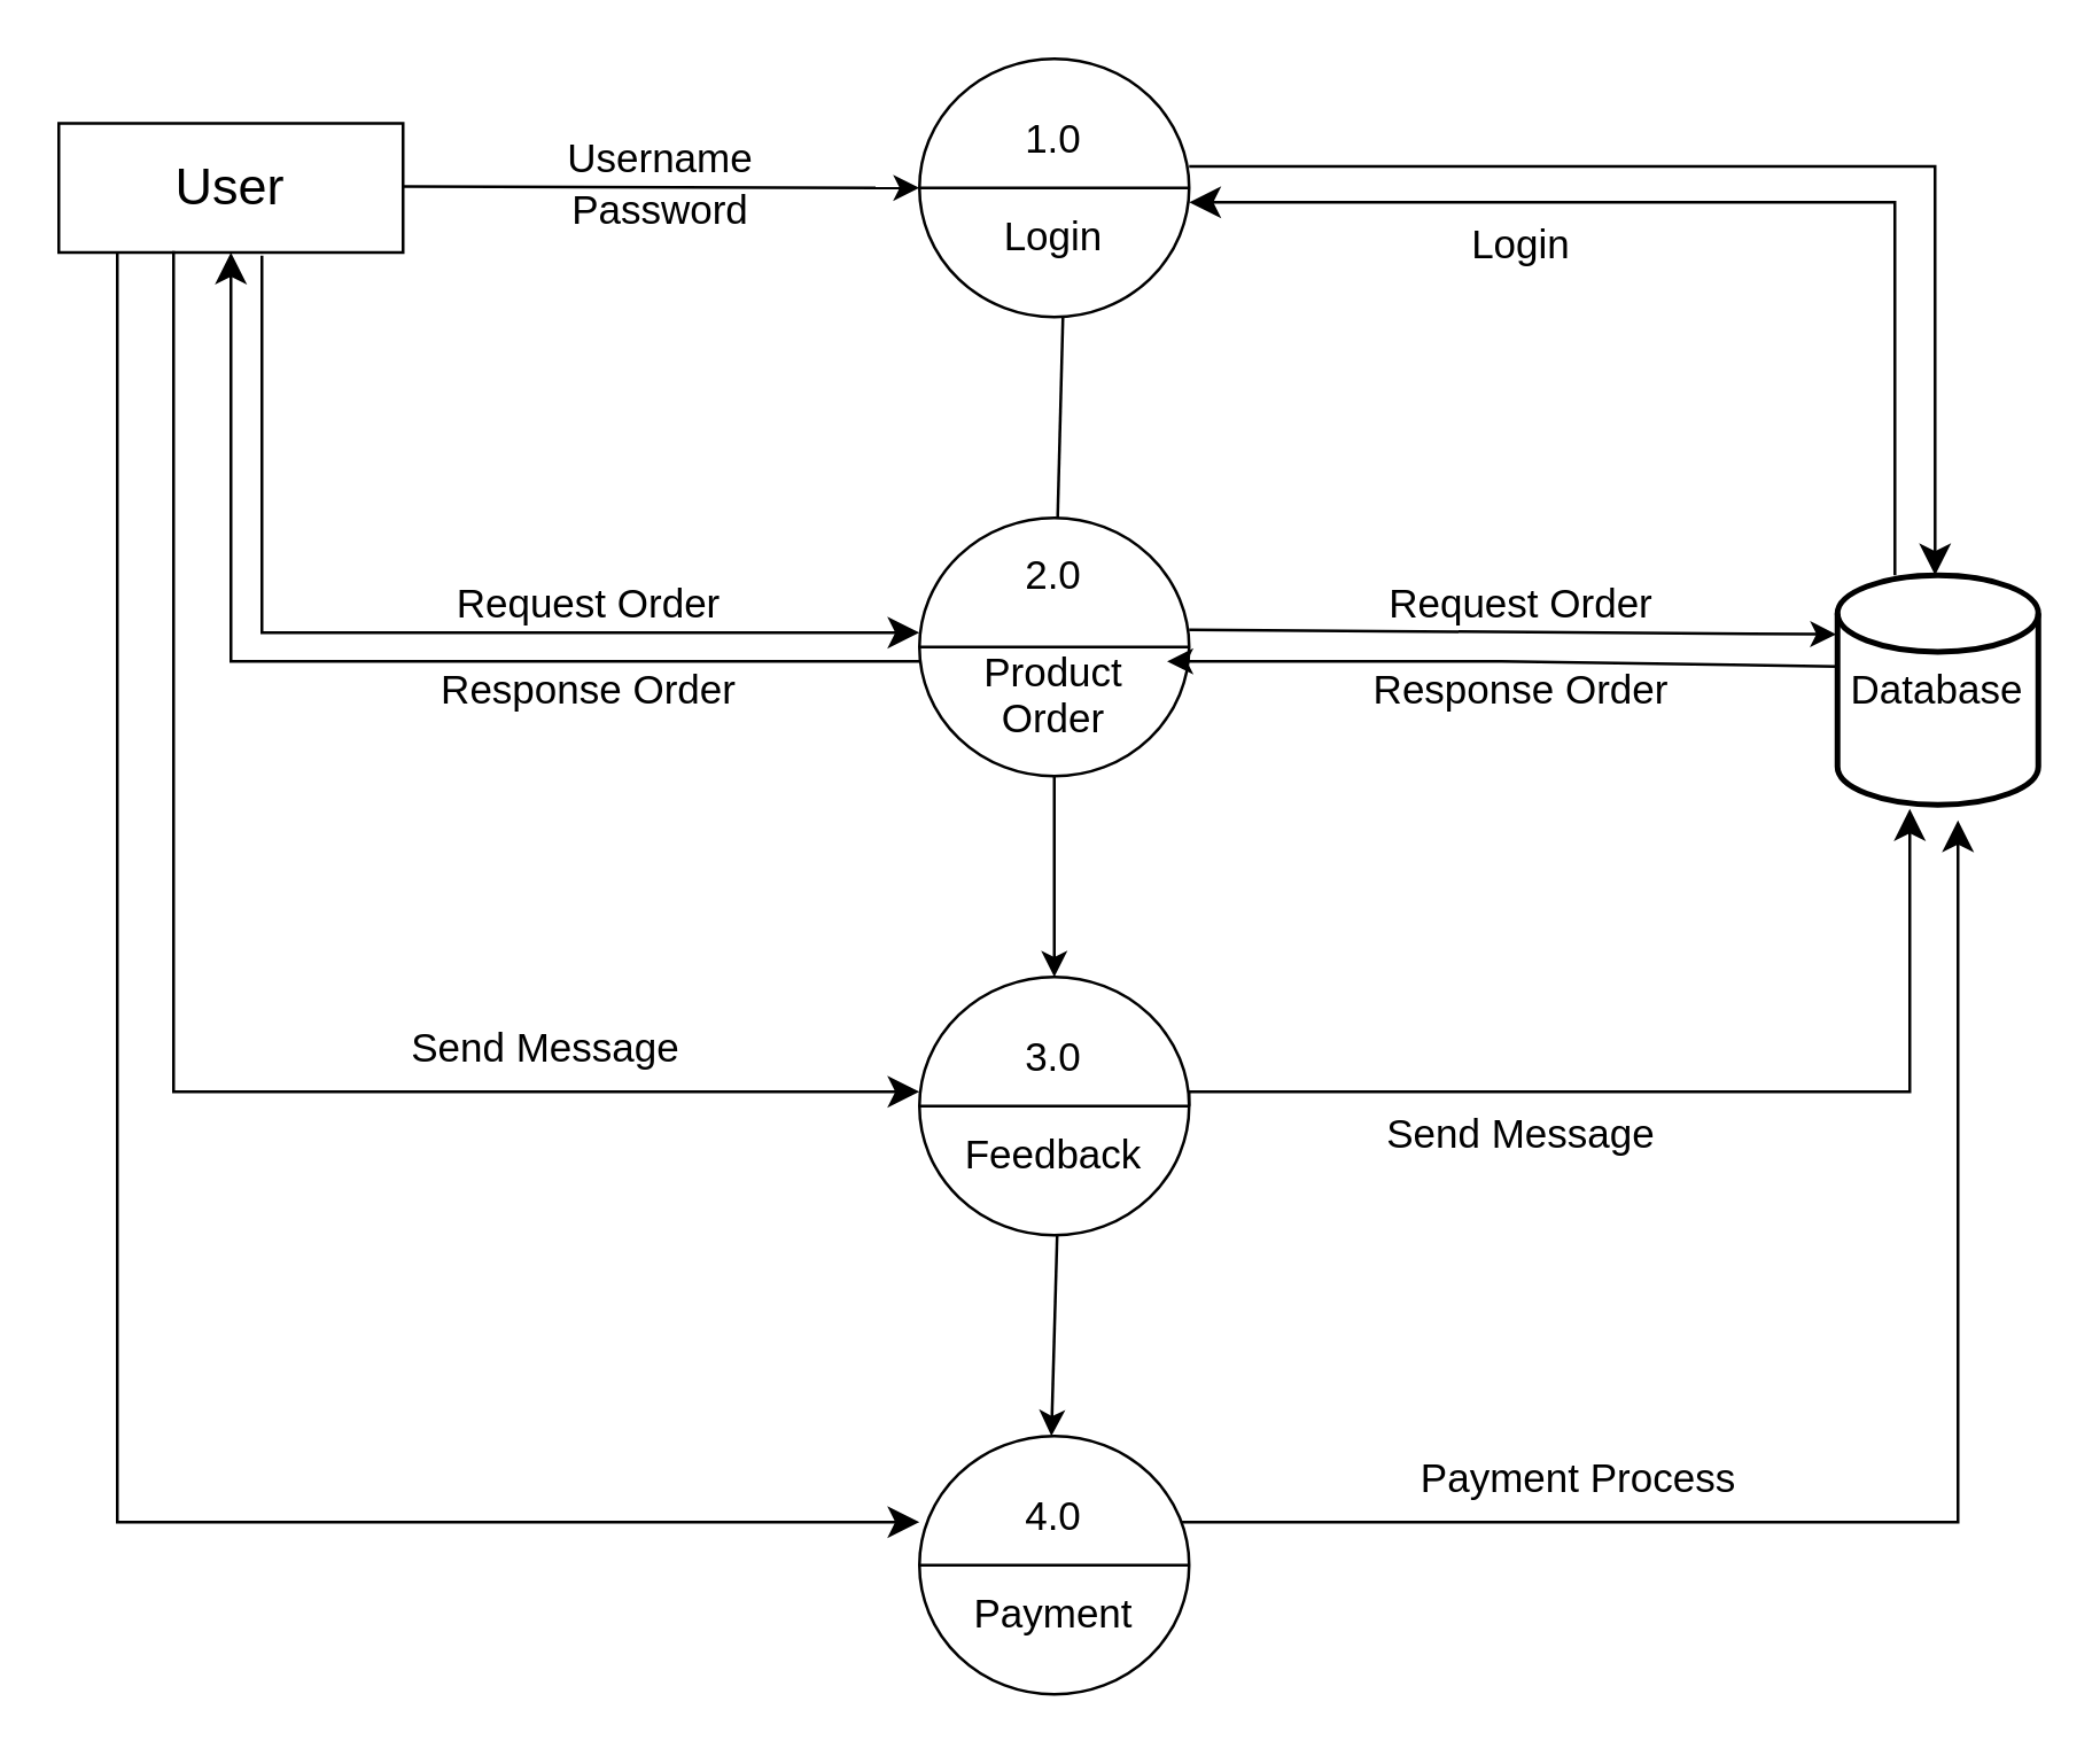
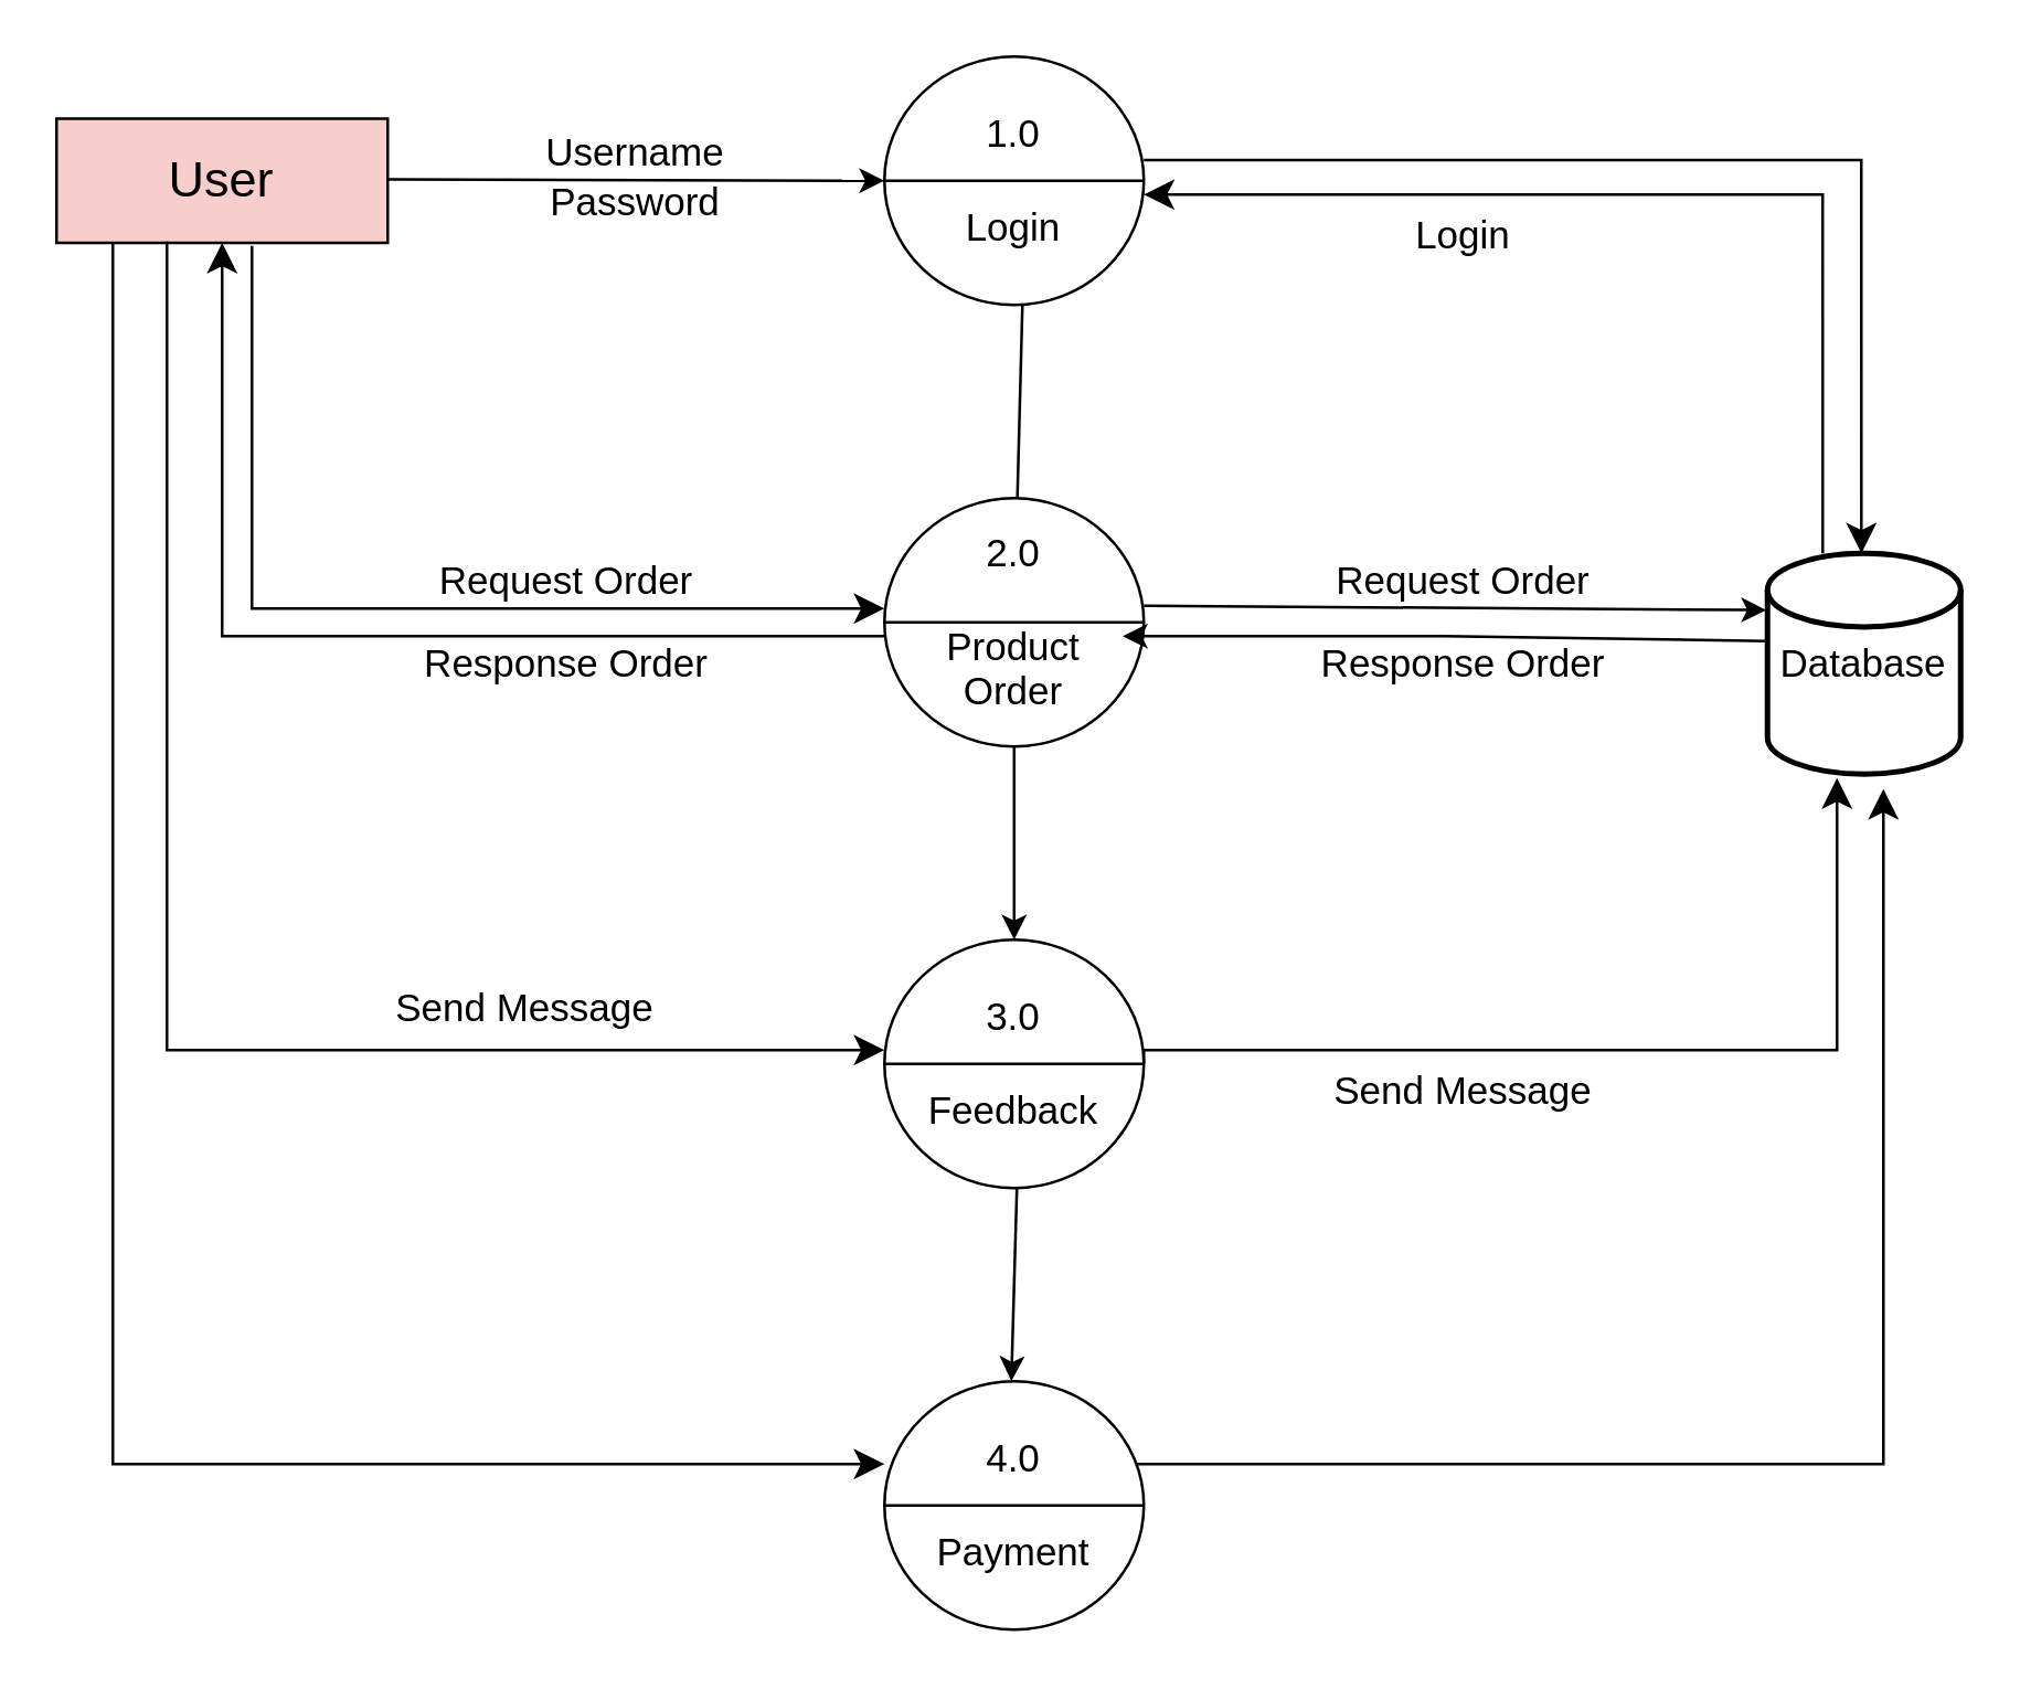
  <mxCell id="0" />
  <mxCell id="1" parent="0" />
  <mxCell id="2" value="&lt;font style=&quot;font-size: 14px;&quot;&gt;1.0&lt;br&gt;&lt;/font&gt;&lt;font style=&quot;font-size: 14px;&quot;&gt;&lt;br&gt;Login&lt;/font&gt;" style="shape=lineEllipse;perimeter=ellipsePerimeter;whiteSpace=wrap;html=1;backgroundOutline=1;" parent="1" vertex="1"><mxGeometry x="320" y="20" width="94" height="90" as="geometry" /></mxCell>
- <mxCell id="3" value="&lt;font style=&quot;font-size: 18px;&quot;&gt;User&lt;/font&gt;" style="rounded=0;whiteSpace=wrap;html=1;" parent="1" vertex="1"><mxGeometry x="20" y="42.5" width="120" height="45" as="geometry" /></mxCell>
+ <mxCell id="3" value="&lt;font style=&quot;font-size: 18px;&quot;&gt;User&lt;/font&gt;" style="rounded=0;whiteSpace=wrap;html=1;fillColor=#f8cecc;" parent="1" vertex="1"><mxGeometry x="20" y="42.5" width="120" height="45" as="geometry" /></mxCell>
  <mxCell id="4" value="&lt;font style=&quot;font-size: 14px;&quot;&gt;Database&lt;/font&gt;" style="strokeWidth=2;html=1;shape=mxgraph.flowchart.database;whiteSpace=wrap;" parent="1" vertex="1"><mxGeometry x="640" y="200" width="70" height="80" as="geometry" /></mxCell>
  <mxCell id="5" value="&lt;font style=&quot;font-size: 14px;&quot;&gt;Username&lt;/font&gt;" style="text;html=1;align=center;verticalAlign=middle;whiteSpace=wrap;rounded=0;" parent="1" vertex="1"><mxGeometry x="200" y="40" width="60" height="30" as="geometry" /></mxCell>
  <mxCell id="6" value="&lt;font style=&quot;font-size: 14px;&quot;&gt;Password&lt;/font&gt;" style="text;html=1;align=center;verticalAlign=middle;whiteSpace=wrap;rounded=0;" parent="1" vertex="1"><mxGeometry x="200" y="57.5" width="60" height="30" as="geometry" /></mxCell>
  <mxCell id="7" value="" style="endArrow=classic;html=1;rounded=0;entryX=0;entryY=0.5;entryDx=0;entryDy=0;" parent="1" target="2" edge="1"><mxGeometry relative="1" as="geometry"><mxPoint x="140" y="64.5" as="sourcePoint" /><mxPoint x="300" y="64.5" as="targetPoint" /><Array as="points" /></mxGeometry></mxCell>
  <mxCell id="8" value="" style="edgeStyle=segmentEdgeStyle;endArrow=classic;html=1;curved=0;rounded=0;endSize=8;startSize=8;entryX=0.486;entryY=0;entryDx=0;entryDy=0;entryPerimeter=0;" parent="1" target="4" edge="1"><mxGeometry width="50" height="50" relative="1" as="geometry"><mxPoint x="414" y="57.5" as="sourcePoint" /><mxPoint x="674" y="190" as="targetPoint" /><Array as="points"><mxPoint x="674" y="58" /></Array></mxGeometry></mxCell>
  <mxCell id="9" value="" style="edgeStyle=segmentEdgeStyle;endArrow=classic;html=1;curved=0;rounded=0;endSize=8;startSize=8;exitX=0.286;exitY=0;exitDx=0;exitDy=0;exitPerimeter=0;" parent="1" source="4" edge="1"><mxGeometry width="50" height="50" relative="1" as="geometry"><mxPoint x="660" y="190" as="sourcePoint" /><mxPoint x="414" y="70" as="targetPoint" /><Array as="points"><mxPoint x="660" y="70" /></Array></mxGeometry></mxCell>
  <mxCell id="10" value="&lt;font style=&quot;font-size: 14px;&quot;&gt;Login&lt;/font&gt;" style="text;html=1;align=center;verticalAlign=middle;whiteSpace=wrap;rounded=0;" parent="1" vertex="1"><mxGeometry x="500" y="70" width="60" height="30" as="geometry" /></mxCell>
  <mxCell id="11" value="&lt;span style=&quot;font-size: 14px;&quot;&gt;2.0&lt;br&gt;&lt;br&gt;Product&lt;br&gt;Order&lt;br&gt;&lt;/span&gt;" style="shape=lineEllipse;perimeter=ellipsePerimeter;whiteSpace=wrap;html=1;backgroundOutline=1;" parent="1" vertex="1"><mxGeometry x="320" y="180" width="94" height="90" as="geometry" /></mxCell>
  <mxCell id="12" value="" style="edgeStyle=segmentEdgeStyle;endArrow=classic;html=1;curved=0;rounded=0;endSize=8;startSize=8;exitX=0.59;exitY=1.024;exitDx=0;exitDy=0;exitPerimeter=0;" parent="1" source="3" edge="1"><mxGeometry width="50" height="50" relative="1" as="geometry"><mxPoint x="90" y="160" as="sourcePoint" /><mxPoint x="320" y="220" as="targetPoint" /><Array as="points"><mxPoint x="91" y="220" /></Array></mxGeometry></mxCell>
  <mxCell id="13" value="" style="endArrow=classic;html=1;rounded=0;exitX=-0.04;exitY=0.647;exitDx=0;exitDy=0;exitPerimeter=0;" parent="1" edge="1"><mxGeometry relative="1" as="geometry"><mxPoint x="640" y="231.76" as="sourcePoint" /><mxPoint x="406.3" y="230" as="targetPoint" /><Array as="points"><mxPoint x="522.8" y="230" /></Array></mxGeometry></mxCell>
  <mxCell id="14" value="&lt;font style=&quot;font-size: 14px;&quot;&gt;Request Order&lt;/font&gt;" style="text;html=1;align=center;verticalAlign=middle;whiteSpace=wrap;rounded=0;" parent="1" vertex="1"><mxGeometry x="140" y="195" width="130" height="30" as="geometry" /></mxCell>
  <mxCell id="15" value="&lt;font style=&quot;font-size: 14px;&quot;&gt;Response Order&lt;/font&gt;" style="text;html=1;align=center;verticalAlign=middle;whiteSpace=wrap;rounded=0;" parent="1" vertex="1"><mxGeometry x="475" y="220" width="110" height="40" as="geometry" /></mxCell>
  <mxCell id="16" value="" style="endArrow=classic;html=1;rounded=0;entryX=-0.006;entryY=0.257;entryDx=0;entryDy=0;entryPerimeter=0;" parent="1" target="4" edge="1"><mxGeometry relative="1" as="geometry"><mxPoint x="414" y="219" as="sourcePoint" /><mxPoint x="574" y="219" as="targetPoint" /></mxGeometry></mxCell>
  <mxCell id="17" value="&lt;font style=&quot;font-size: 14px;&quot;&gt;Request Order&lt;/font&gt;" style="text;html=1;align=center;verticalAlign=middle;whiteSpace=wrap;rounded=0;" parent="1" vertex="1"><mxGeometry x="480" y="195" width="100" height="30" as="geometry" /></mxCell>
  <mxCell id="18" value="" style="edgeStyle=segmentEdgeStyle;endArrow=classic;html=1;curved=0;rounded=0;endSize=8;startSize=8;entryX=0.5;entryY=1;entryDx=0;entryDy=0;" parent="1" target="3" edge="1"><mxGeometry width="50" height="50" relative="1" as="geometry"><mxPoint x="320" y="230" as="sourcePoint" /><mxPoint x="60" y="200" as="targetPoint" /><Array as="points"><mxPoint x="80" y="230" /></Array></mxGeometry></mxCell>
  <mxCell id="19" value="&lt;font style=&quot;font-size: 14px;&quot;&gt;Response Order&lt;/font&gt;" style="text;html=1;align=center;verticalAlign=middle;whiteSpace=wrap;rounded=0;" parent="1" vertex="1"><mxGeometry x="150" y="225" width="110" height="30" as="geometry" /></mxCell>
  <mxCell id="20" value="&lt;span style=&quot;font-size: 14px;&quot;&gt;3.0&lt;br&gt;&lt;br&gt;Feedback&lt;br&gt;&lt;/span&gt;" style="shape=lineEllipse;perimeter=ellipsePerimeter;whiteSpace=wrap;html=1;backgroundOutline=1;" parent="1" vertex="1"><mxGeometry x="320" y="340" width="94" height="90" as="geometry" /></mxCell>
  <mxCell id="21" value="" style="edgeStyle=segmentEdgeStyle;endArrow=classic;html=1;curved=0;rounded=0;endSize=8;startSize=8;" parent="1" edge="1"><mxGeometry width="50" height="50" relative="1" as="geometry"><mxPoint x="60" y="87" as="sourcePoint" /><mxPoint x="320" y="380" as="targetPoint" /><Array as="points"><mxPoint x="60" y="380" /><mxPoint x="70" y="380" /></Array></mxGeometry></mxCell>
  <mxCell id="22" value="&lt;font style=&quot;font-size: 14px;&quot;&gt;Send Message&lt;/font&gt;" style="text;html=1;align=center;verticalAlign=middle;whiteSpace=wrap;rounded=0;" parent="1" vertex="1"><mxGeometry x="130" y="350" width="120" height="30" as="geometry" /></mxCell>
  <mxCell id="23" value="" style="edgeStyle=segmentEdgeStyle;endArrow=classic;html=1;curved=0;rounded=0;endSize=8;startSize=8;entryX=0.36;entryY=1.018;entryDx=0;entryDy=0;entryPerimeter=0;exitX=1;exitY=0.5;exitDx=0;exitDy=0;" parent="1" source="20" target="4" edge="1"><mxGeometry width="50" height="50" relative="1" as="geometry"><mxPoint x="410" y="700" as="sourcePoint" /><mxPoint x="475" y="680" as="targetPoint" /><Array as="points"><mxPoint x="414" y="380" /><mxPoint x="665" y="380" /></Array></mxGeometry></mxCell>
  <mxCell id="24" value="&lt;font style=&quot;font-size: 14px;&quot;&gt;Send&amp;nbsp;Message&lt;/font&gt;" style="text;html=1;align=center;verticalAlign=middle;whiteSpace=wrap;rounded=0;" parent="1" vertex="1"><mxGeometry x="500" y="380" width="60" height="30" as="geometry" /></mxCell>
  <mxCell id="25" value="&lt;span style=&quot;font-size: 14px;&quot;&gt;4.0&lt;br&gt;&lt;br&gt;Payment&lt;br&gt;&lt;/span&gt;" style="shape=lineEllipse;perimeter=ellipsePerimeter;whiteSpace=wrap;html=1;backgroundOutline=1;" parent="1" vertex="1"><mxGeometry x="320" y="500" width="94" height="90" as="geometry" /></mxCell>
  <mxCell id="26" value="" style="endArrow=none;html=1;rounded=0;exitX=0.532;exitY=1;exitDx=0;exitDy=0;exitPerimeter=0;" parent="1" source="2" target="11" edge="1"><mxGeometry relative="1" as="geometry"><mxPoint x="370" y="120" as="sourcePoint" /><mxPoint x="370" y="180" as="targetPoint" /></mxGeometry></mxCell>
  <mxCell id="27" value="" style="endArrow=classic;html=1;rounded=0;exitX=0.5;exitY=1;exitDx=0;exitDy=0;entryX=0.5;entryY=0;entryDx=0;entryDy=0;" parent="1" source="11" target="20" edge="1"><mxGeometry relative="1" as="geometry"><mxPoint x="375" y="270" as="sourcePoint" /><mxPoint x="367" y="350" as="targetPoint" /></mxGeometry></mxCell>
  <mxCell id="28" value="" style="endArrow=classic;html=1;rounded=0;exitX=0.532;exitY=1;exitDx=0;exitDy=0;exitPerimeter=0;" parent="1" edge="1"><mxGeometry relative="1" as="geometry"><mxPoint x="368" y="430" as="sourcePoint" /><mxPoint x="366" y="500" as="targetPoint" /></mxGeometry></mxCell>
  <mxCell id="29" value="" style="edgeStyle=segmentEdgeStyle;endArrow=classic;html=1;curved=0;rounded=0;endSize=8;startSize=8;entryX=0;entryY=0.333;entryDx=0;entryDy=0;entryPerimeter=0;exitX=0.17;exitY=1.007;exitDx=0;exitDy=0;exitPerimeter=0;" parent="1" source="3" target="25" edge="1"><mxGeometry width="50" height="50" relative="1" as="geometry"><mxPoint x="40" y="390" as="sourcePoint" /><mxPoint x="200" y="530" as="targetPoint" /><Array as="points"><mxPoint x="40" y="530" /></Array></mxGeometry></mxCell>
  <mxCell id="30" value="" style="edgeStyle=segmentEdgeStyle;endArrow=classic;html=1;curved=0;rounded=0;endSize=8;startSize=8;entryX=0.6;entryY=1.067;entryDx=0;entryDy=0;entryPerimeter=0;" parent="1" source="25" target="4" edge="1"><mxGeometry width="50" height="50" relative="1" as="geometry"><mxPoint x="414" y="530" as="sourcePoint" /><mxPoint x="720" y="530" as="targetPoint" /><Array as="points"><mxPoint x="682" y="530" /></Array></mxGeometry></mxCell>
- <mxCell id="31" value="&lt;font style=&quot;font-size: 14px;&quot;&gt;Payment Process&lt;/font&gt;" style="text;html=1;align=center;verticalAlign=middle;whiteSpace=wrap;rounded=0;" parent="1" vertex="1"><mxGeometry x="490" y="500" width="120" height="30" as="geometry" /></mxCell>
